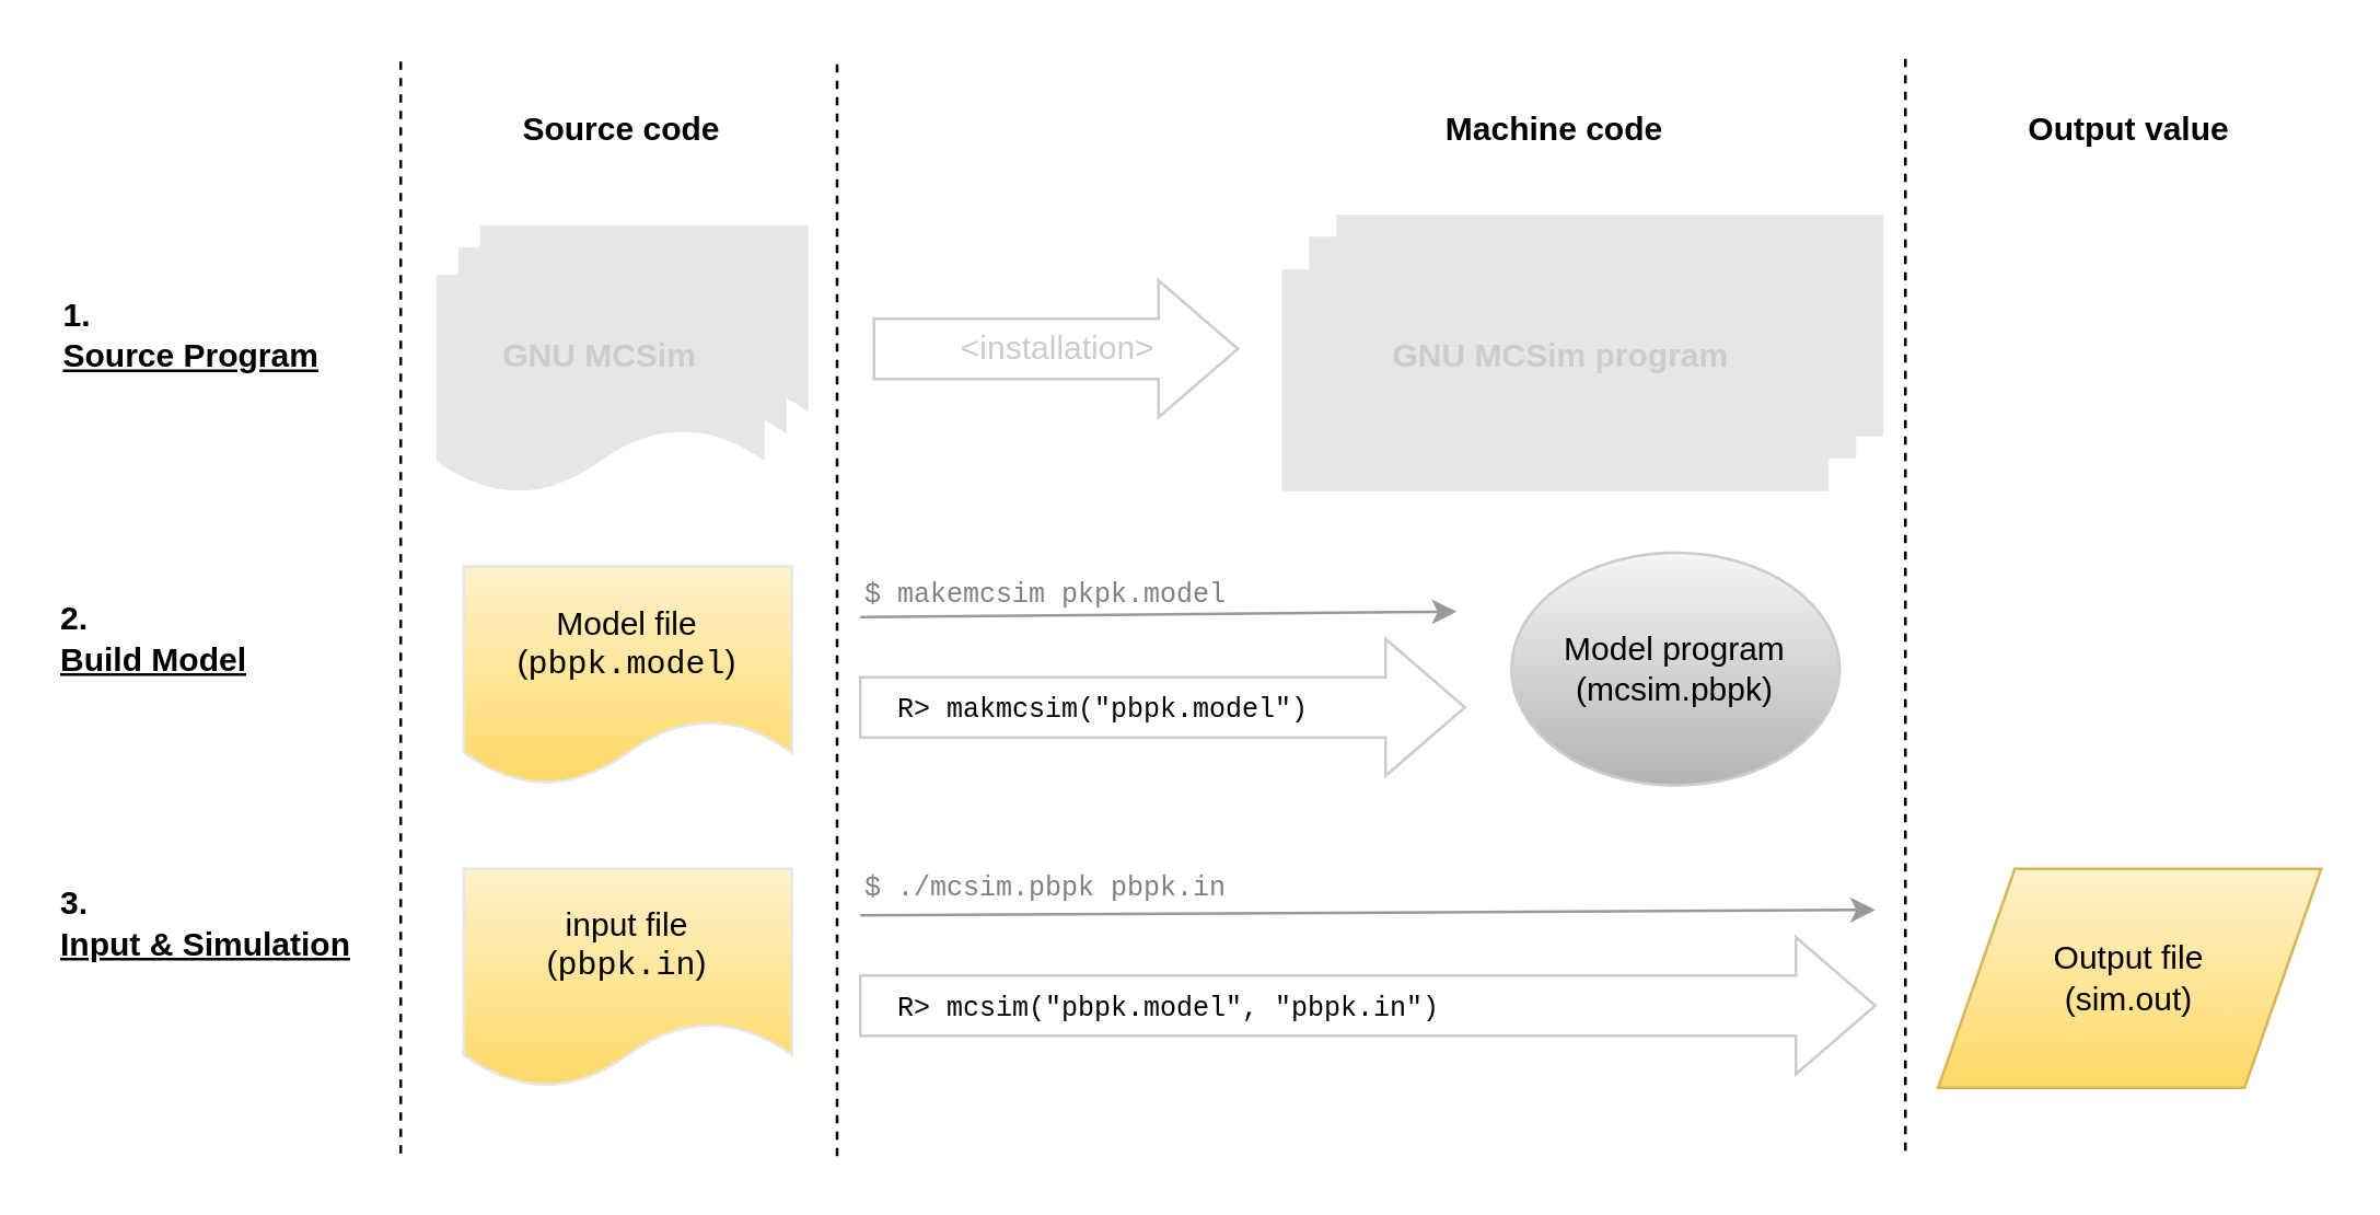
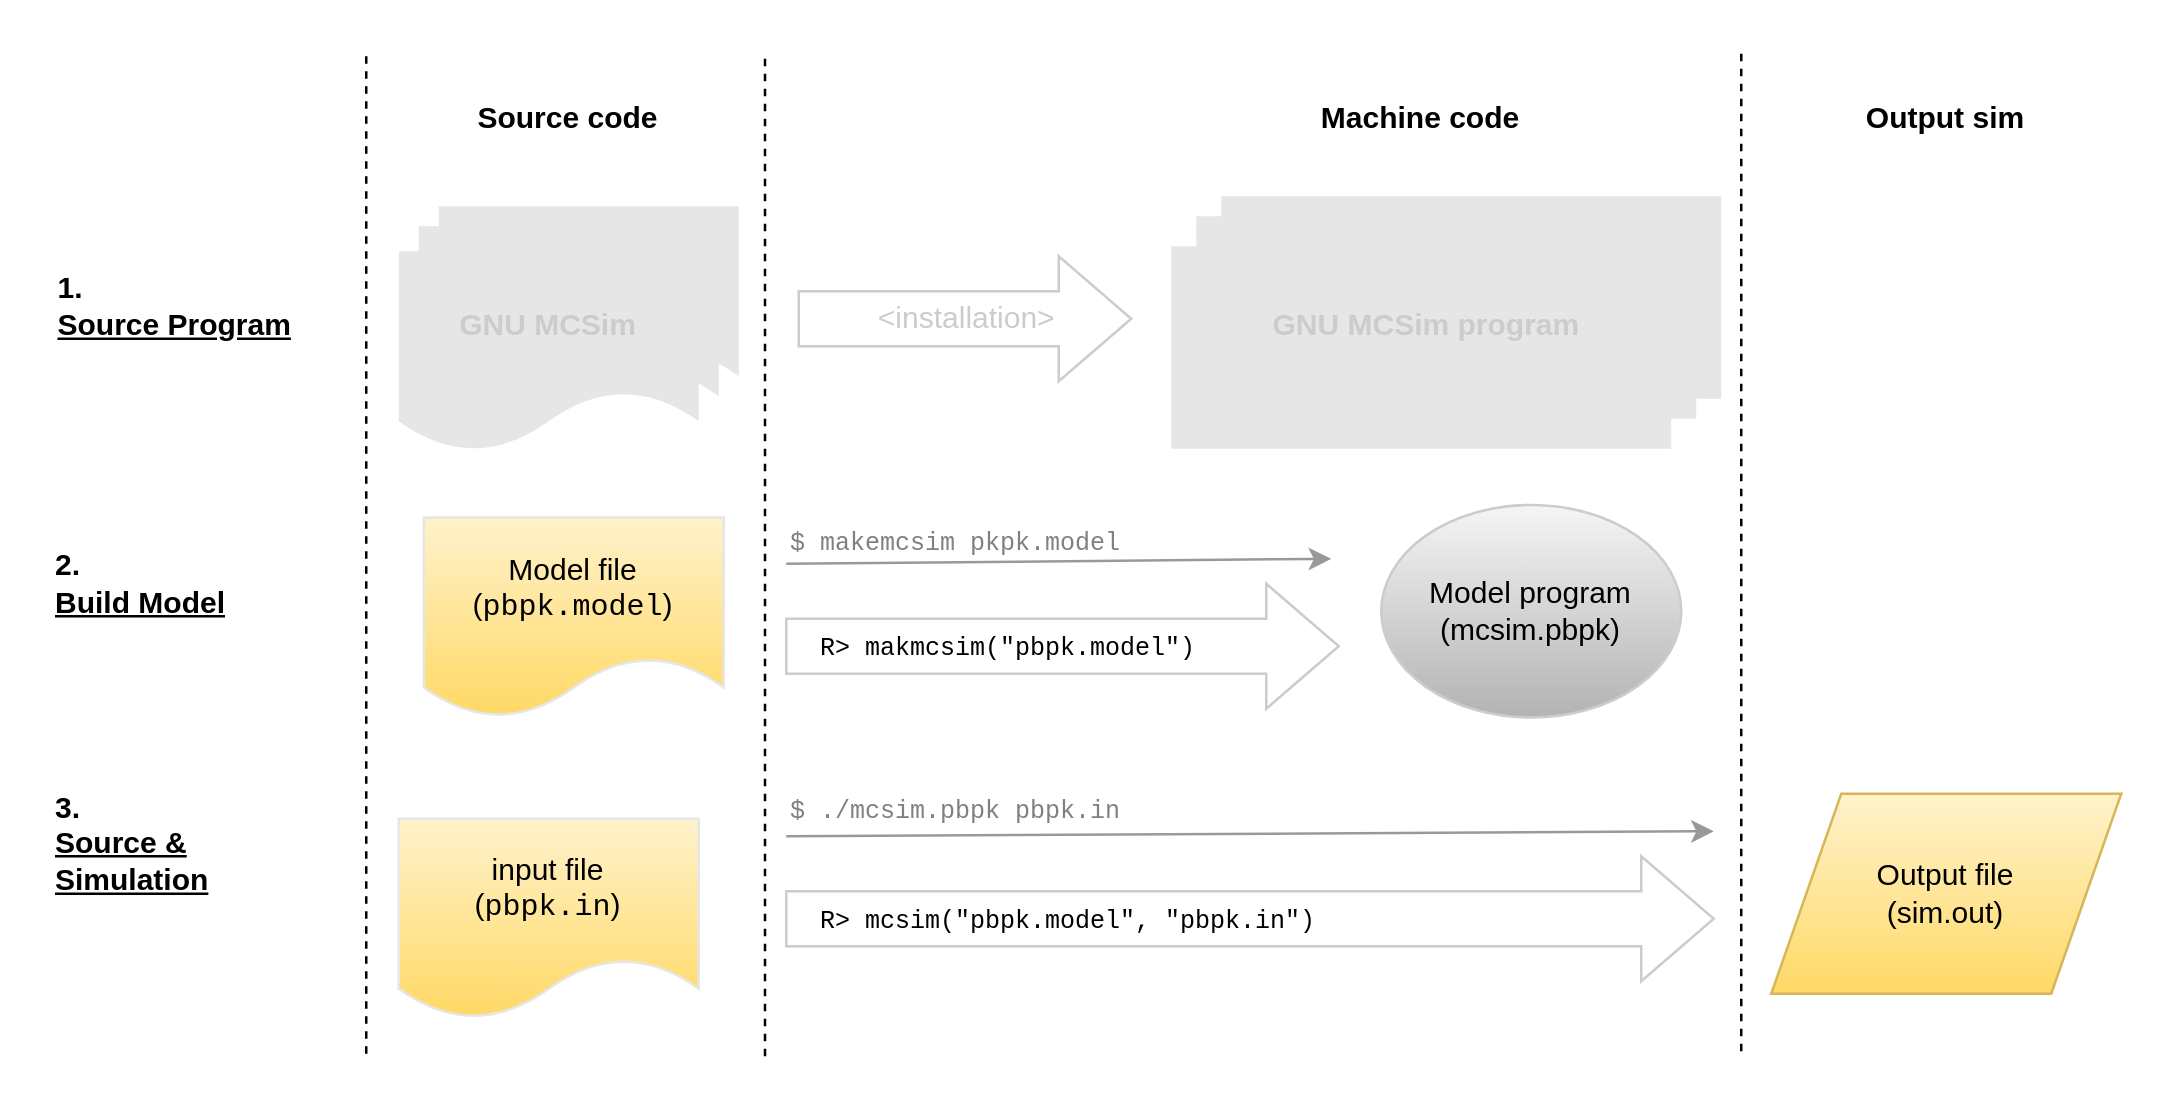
  <mxCell id="0" />
  <mxCell id="1" parent="0" />
  <mxCell id="2" value="&lt;b&gt;1.&lt;/b&gt;&amp;nbsp;&lt;br&gt;&lt;b&gt;&lt;u&gt;Source Program&lt;/u&gt;&lt;/b&gt;" style="text;html=1;strokeColor=none;fillColor=none;align=left;verticalAlign=middle;whiteSpace=wrap;rounded=0;" vertex="1" parent="1"><mxGeometry x="21" y="102" width="110" height="40" as="geometry" /></mxCell>
  <mxCell id="3" value="&lt;b&gt;Source code&lt;/b&gt;" style="text;html=1;strokeColor=none;fillColor=none;align=center;verticalAlign=middle;whiteSpace=wrap;rounded=0;" vertex="1" parent="1"><mxGeometry x="177" y="37" width="100" height="20" as="geometry" /></mxCell>
  <mxCell id="4" value="" style="endArrow=none;dashed=1;html=1;" edge="1" parent="1"><mxGeometry width="50" height="50" relative="1" as="geometry"><mxPoint x="146" y="421" as="sourcePoint" /><mxPoint x="146" y="21" as="targetPoint" /></mxGeometry></mxCell>
  <mxCell id="5" value="" style="shape=document;whiteSpace=wrap;html=1;boundedLbl=1;fillColor=#E6E6E6;strokeColor=none;" vertex="1" parent="1"><mxGeometry x="175" y="82" width="120" height="80" as="geometry" /></mxCell>
  <mxCell id="6" value="" style="shape=document;whiteSpace=wrap;html=1;boundedLbl=1;fillColor=#E6E6E6;strokeColor=none;" vertex="1" parent="1"><mxGeometry x="167" y="90" width="120" height="80" as="geometry" /></mxCell>
  <mxCell id="7" value="" style="shape=document;whiteSpace=wrap;html=1;boundedLbl=1;fillColor=#E6E6E6;strokeColor=none;" vertex="1" parent="1"><mxGeometry x="159" y="100" width="120" height="80" as="geometry" /></mxCell>
  <mxCell id="8" value="&lt;font color=&quot;#cccccc&quot;&gt;&lt;b&gt;GNU MCSim&lt;/b&gt;&lt;/font&gt;" style="text;html=1;strokeColor=none;fillColor=none;align=center;verticalAlign=middle;whiteSpace=wrap;rounded=0;" vertex="1" parent="1"><mxGeometry x="169" y="120" width="100" height="20" as="geometry" /></mxCell>
  <mxCell id="9" value="&lt;p&gt;&lt;font face=&quot;Courier New&quot; style=&quot;font-size: 10px&quot;&gt;&amp;nbsp; R&amp;gt; makmcsim(&quot;pbpk.model&quot;)&lt;/font&gt;&lt;/p&gt;" style="html=1;shadow=0;dashed=0;align=left;verticalAlign=middle;shape=mxgraph.arrows2.arrow;dy=0.56;dx=29;notch=0;strokeColor=#CCCCCC;fillColor=#FFFFFF;" vertex="1" parent="1"><mxGeometry x="314" y="233" width="221" height="50" as="geometry" /></mxCell>
  <mxCell id="10" value="Model file&lt;br&gt;(&lt;font face=&quot;Courier New&quot;&gt;pbpk.model&lt;/font&gt;)" style="shape=document;whiteSpace=wrap;html=1;boundedLbl=1;fillColor=#fff2cc;strokeColor=#E6E6E6;gradientColor=#ffd966;" vertex="1" parent="1"><mxGeometry x="169" y="206.5" width="120" height="80" as="geometry" /></mxCell>
- <mxCell id="11" value="input file&lt;br&gt;(&lt;font face=&quot;Courier New&quot;&gt;pbpk.in&lt;/font&gt;)" style="shape=document;whiteSpace=wrap;html=1;boundedLbl=1;fillColor=#fff2cc;strokeColor=#E6E6E6;gradientColor=#ffd966;" vertex="1" parent="1"><mxGeometry x="169" y="317" width="120" height="80" as="geometry" /></mxCell>
+ <mxCell id="11" value="input file&lt;br&gt;(&lt;font face=&quot;Courier New&quot;&gt;pbpk.in&lt;/font&gt;)" style="shape=document;whiteSpace=wrap;html=1;boundedLbl=1;fillColor=#fff2cc;strokeColor=#E6E6E6;gradientColor=#ffd966;" vertex="1" parent="1"><mxGeometry x="159" y="327" width="120" height="80" as="geometry" /></mxCell>
  <mxCell id="12" value="&lt;b&gt;2.&lt;/b&gt;&amp;nbsp;&lt;br&gt;&lt;b&gt;&lt;u&gt;Build Model&lt;/u&gt;&lt;/b&gt;" style="text;html=1;strokeColor=none;fillColor=none;align=left;verticalAlign=middle;whiteSpace=wrap;rounded=0;" vertex="1" parent="1"><mxGeometry x="20" y="213" width="110" height="40" as="geometry" /></mxCell>
- <mxCell id="13" value="&lt;b&gt;3.&lt;/b&gt;&amp;nbsp;&lt;br&gt;&lt;b&gt;&lt;u&gt;Input &amp;amp; Simulation&lt;/u&gt;&lt;/b&gt;" style="text;html=1;strokeColor=none;fillColor=none;align=left;verticalAlign=middle;whiteSpace=wrap;rounded=0;" vertex="1" parent="1"><mxGeometry x="20" y="317" width="110" height="40" as="geometry" /></mxCell>
+ <mxCell id="13" value="&lt;b&gt;3.&lt;/b&gt;&amp;nbsp;&lt;br&gt;&lt;b&gt;&lt;u&gt;Source &amp;amp; Simulation&lt;/u&gt;&lt;/b&gt;" style="text;html=1;strokeColor=none;fillColor=none;align=left;verticalAlign=middle;whiteSpace=wrap;rounded=0;" vertex="1" parent="1"><mxGeometry x="20" y="317" width="110" height="40" as="geometry" /></mxCell>
  <mxCell id="14" value="" style="endArrow=none;dashed=1;html=1;" edge="1" parent="1"><mxGeometry width="50" height="50" relative="1" as="geometry"><mxPoint x="696" y="420" as="sourcePoint" /><mxPoint x="696" y="20" as="targetPoint" /></mxGeometry></mxCell>
  <mxCell id="15" value="&lt;p&gt;&lt;font face=&quot;Courier New&quot; style=&quot;font-size: 10px&quot;&gt;&amp;nbsp; R&amp;gt; mcsim(&quot;pbpk.model&quot;, &quot;pbpk.in&quot;)&lt;/font&gt;&lt;/p&gt;" style="html=1;shadow=0;dashed=0;align=left;verticalAlign=middle;shape=mxgraph.arrows2.arrow;dy=0.56;dx=29;notch=0;strokeColor=#CCCCCC;fillColor=#FFFFFF;" vertex="1" parent="1"><mxGeometry x="314" y="342" width="371" height="50" as="geometry" /></mxCell>
  <mxCell id="16" value="Model program&lt;br&gt;(mcsim.pbpk)" style="ellipse;whiteSpace=wrap;html=1;strokeColor=#CCCCCC;fillColor=#f5f5f5;gradientColor=#b3b3b3;" vertex="1" parent="1"><mxGeometry x="552" y="201.5" width="120" height="85" as="geometry" /></mxCell>
  <mxCell id="17" value="&lt;font style=&quot;font-size: 10px&quot; face=&quot;Courier New&quot; color=&quot;#808080&quot;&gt;$ makemcsim pkpk.model&lt;/font&gt;" style="text;html=1;" vertex="1" parent="1"><mxGeometry x="314" y="202" width="180" height="30" as="geometry" /></mxCell>
  <mxCell id="18" value="&lt;font style=&quot;font-size: 10px&quot; face=&quot;Courier New&quot; color=&quot;#808080&quot;&gt;$ ./mcsim.pbpk pbpk.in&lt;/font&gt;" style="text;html=1;" vertex="1" parent="1"><mxGeometry x="314" y="309" width="180" height="30" as="geometry" /></mxCell>
  <mxCell id="19" value="" style="endArrow=classic;html=1;strokeColor=#999999;" edge="1" parent="1"><mxGeometry width="50" height="50" relative="1" as="geometry"><mxPoint x="314" y="334" as="sourcePoint" /><mxPoint x="685" y="332" as="targetPoint" /></mxGeometry></mxCell>
  <mxCell id="20" value="" style="endArrow=classic;html=1;strokeColor=#999999;" edge="1" parent="1"><mxGeometry width="50" height="50" relative="1" as="geometry"><mxPoint x="314" y="225" as="sourcePoint" /><mxPoint x="532" y="223" as="targetPoint" /></mxGeometry></mxCell>
  <mxCell id="21" value="" style="rounded=0;whiteSpace=wrap;html=1;strokeColor=none;fillColor=#E6E6E6;fontColor=#333333;" vertex="1" parent="1"><mxGeometry x="488" y="78" width="200" height="81" as="geometry" /></mxCell>
  <mxCell id="22" value="" style="rounded=0;whiteSpace=wrap;html=1;strokeColor=none;fillColor=#E6E6E6;fontColor=#333333;" vertex="1" parent="1"><mxGeometry x="478" y="86" width="200" height="81" as="geometry" /></mxCell>
  <mxCell id="23" value="" style="rounded=0;whiteSpace=wrap;html=1;strokeColor=none;fillColor=#E6E6E6;fontColor=#333333;" vertex="1" parent="1"><mxGeometry x="468" y="98" width="200" height="81" as="geometry" /></mxCell>
  <mxCell id="24" value="&lt;font color=&quot;#cccccc&quot;&gt;&lt;b&gt;GNU MCSim program&lt;/b&gt;&lt;/font&gt;" style="text;html=1;" vertex="1" parent="1"><mxGeometry x="507" y="116" width="139" height="30" as="geometry" /></mxCell>
  <mxCell id="25" value="&lt;p&gt;&lt;font color=&quot;#cccccc&quot;&gt;&amp;lt;installation&amp;gt;&lt;/font&gt;&lt;/p&gt;" style="html=1;shadow=0;dashed=0;align=center;verticalAlign=middle;shape=mxgraph.arrows2.arrow;dy=0.56;dx=29;notch=0;strokeColor=#CCCCCC;fillColor=#FFFFFF;" vertex="1" parent="1"><mxGeometry x="319" y="102" width="133" height="50" as="geometry" /></mxCell>
  <mxCell id="26" value="" style="endArrow=none;dashed=1;html=1;" edge="1" parent="1"><mxGeometry width="50" height="50" relative="1" as="geometry"><mxPoint x="305.5" y="422" as="sourcePoint" /><mxPoint x="305.5" y="22" as="targetPoint" /></mxGeometry></mxCell>
  <mxCell id="27" value="&lt;b&gt;Machine code&lt;/b&gt;" style="text;html=1;strokeColor=none;fillColor=none;align=center;verticalAlign=middle;whiteSpace=wrap;rounded=0;" vertex="1" parent="1"><mxGeometry x="518" y="37" width="100" height="20" as="geometry" /></mxCell>
  <mxCell id="28" value="Output file&lt;br&gt;(sim.out)" style="shape=parallelogram;perimeter=parallelogramPerimeter;whiteSpace=wrap;html=1;strokeColor=#d6b656;fillColor=#fff2cc;gradientColor=#ffd966;" vertex="1" parent="1"><mxGeometry x="708" y="317" width="140" height="80" as="geometry" /></mxCell>
- <mxCell id="29" value="&lt;b&gt;Output value&lt;/b&gt;" style="text;html=1;strokeColor=none;fillColor=none;align=center;verticalAlign=middle;whiteSpace=wrap;rounded=0;" vertex="1" parent="1"><mxGeometry x="728" y="37" width="100" height="20" as="geometry" /></mxCell>
+ <mxCell id="29" value="&lt;b&gt;Output sim&lt;/b&gt;" style="text;html=1;strokeColor=none;fillColor=none;align=center;verticalAlign=middle;whiteSpace=wrap;rounded=0;" vertex="1" parent="1"><mxGeometry x="728" y="37" width="100" height="20" as="geometry" /></mxCell>
